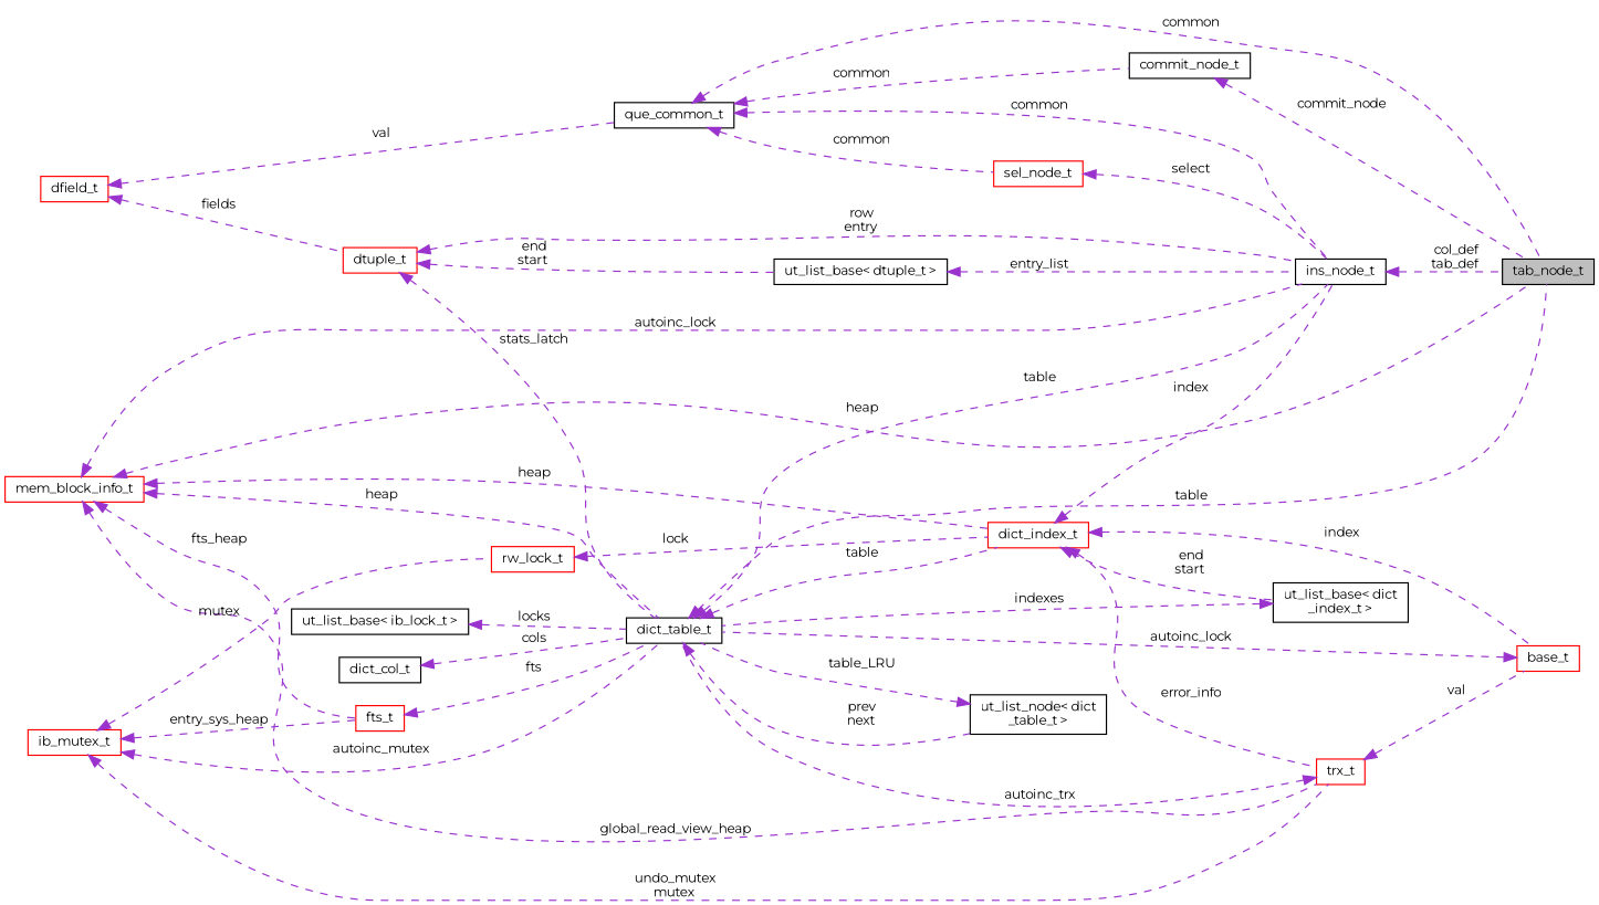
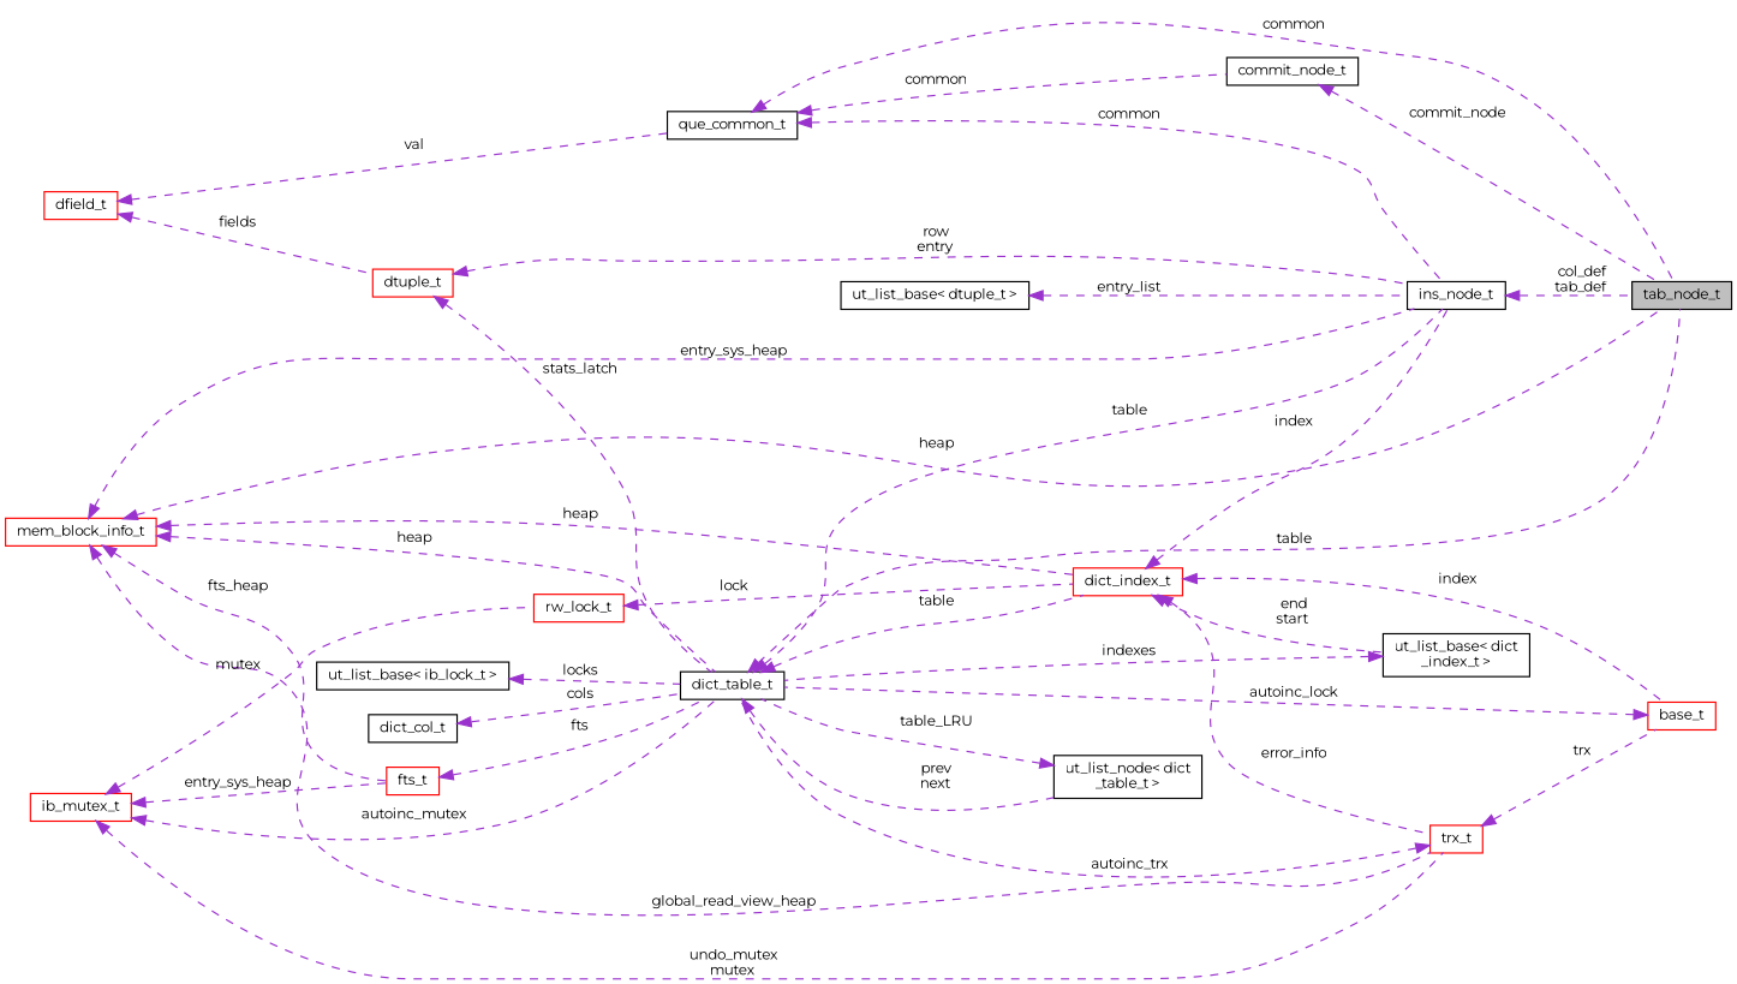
  digraph {
    fontname=Montserrat
    rankdir=LR
    node [color=black fontname=Montserrat fontsize=10 shape=record]
    edge [color=darkorchid3 dir=back fontname=Montserrat fontsize=10 labelfontname=FreeSans labelfontsize=10 style=dashed]
    n1 [fillcolor=grey75 fontcolor=black height=0.2 label=tab_node_t style=filled width=0.4]
    n2 [height=0.2 label=que_common_t width=0.4]
    n3 [height=0.2 label=commit_node_t width=0.4]
    n4 [height=0.2 label=ins_node_t width=0.4]
-   n5 [color=red height=0.2 label=sel_node_t width=0.4]
    n6 [color=red height=0.2 label=dfield_t width=0.4]
    n7 [color=red height=0.2 label=dtuple_t width=0.4]
    n8 [height=0.2 label=dict_table_t width=0.4]
    n9 [height=0.2 label="ut_list_base\< dtuple_t \>" width=0.4]
    n10 [color=red height=0.2 label=dict_index_t width=0.4]
    n11 [height=0.2 label="ut_list_node\< dict\l_table_t \>" width=0.4]
    n12 [height=0.2 label="ut_list_base\< dict\l_index_t \>" width=0.4]
    n13 [color=red height=0.2 label=trx_t width=0.4]
    n14 [color=red height=0.2 label=base_t width=0.4]
    n15 [height=0.2 label="ut_list_base\< ib_lock_t \>" width=0.4]
    n16 [color=red height=0.2 label=mem_block_info_t width=0.4]
    n17 [color=red height=0.2 label=fts_t width=0.4]
    n18 [color=red height=0.2 label=rw_lock_t width=0.4]
    n19 [color=red height=0.2 label=ib_mutex_t width=0.4]
    n20 [height=0.2 label=dict_col_t width=0.4]
    n2 -> n1 [label=" common"]
    n2 -> n3 [label=" common"]
    n2 -> n4 [label=" common"]
-   n2 -> n5 [label=" common"]
    n3 -> n1 [label=" commit_node"]
    n4 -> n1 [label=" col_def\ntab_def"]
-   n5 -> n4 [label=" select"]
    n6 -> n2 [label=" val"]
    n6 -> n7 [label=" fields"]
    n7 -> n4 [label=" row\nentry"]
    n7 -> n8 [label=" stats_latch"]
-   n7 -> n9 [label=" end\nstart"]
    n8 -> n1 [label=" table"]
    n8 -> n4 [label=" table"]
    n8 -> n10 [label=" table"]
    n8 -> n11 [label=" prev\nnext"]
    n9 -> n4 [label=" entry_list"]
    n10 -> n4 [label=" index"]
    n10 -> n12 [label=" end\nstart"]
    n10 -> n13 [label=" error_info"]
    n10 -> n14 [label=" index"]
    n11 -> n8 [label=" table_LRU"]
    n12 -> n8 [label=" indexes"]
    n13 -> n8 [label=" autoinc_trx"]
-   n13 -> n14 [label=" val"]
+   n13 -> n14 [label=" trx"]
    n14 -> n8 [label=" autoinc_lock"]
    n15 -> n8 [label=" locks"]
    n16 -> n1 [label=" heap"]
-   n16 -> n4 [label=" autoinc_lock"]
+   n16 -> n4 [label=" entry_sys_heap"]
    n16 -> n8 [label=" heap"]
    n16 -> n10 [label=" heap"]
    n16 -> n13 [label=" global_read_view_heap"]
    n16 -> n17 [label=" fts_heap"]
    n17 -> n8 [label=" fts"]
    n18 -> n10 [label=" lock"]
    n19 -> n8 [label=" autoinc_mutex"]
    n19 -> n13 [label=" undo_mutex\nmutex"]
    n19 -> n17 [label=" entry_sys_heap"]
    n19 -> n18 [label=" mutex"]
    n20 -> n8 [label=" cols"]
  }
